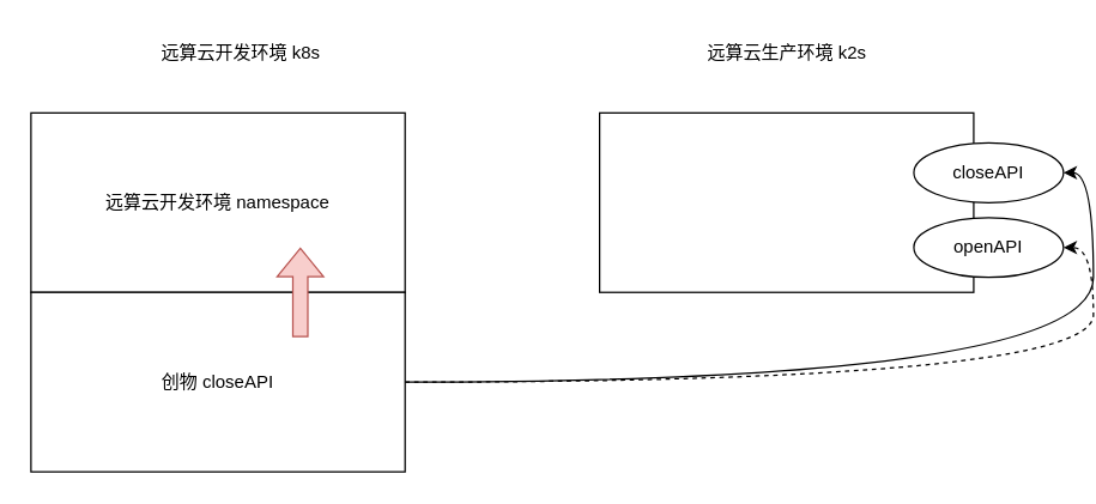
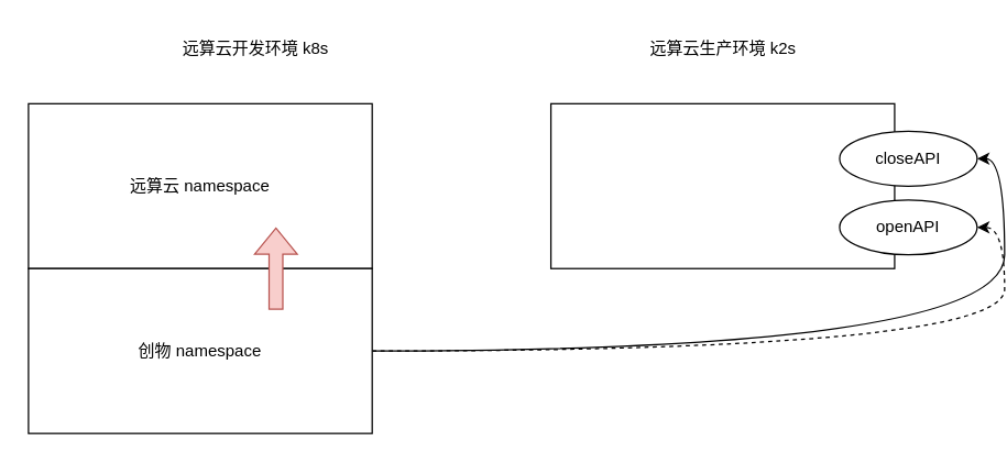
  <mxCell id="0" />
  <mxCell id="1" parent="0" />
- <mxCell id="2" value="远算云开发环境 namespace" style="rounded=0;whiteSpace=wrap;html=1;" vertex="1" parent="1"><mxGeometry x="20" y="75" width="250" height="120" as="geometry" /></mxCell>
- <mxCell id="3" value="远算云开发环境 k8s" style="text;html=1;align=center;verticalAlign=middle;resizable=0;points=[];autosize=1;strokeColor=none;fillColor=none;" vertex="1" parent="1"><mxGeometry x="95" y="20" width="130" height="30" as="geometry" /></mxCell>
+ <mxCell id="2" value="远算云 namespace" style="rounded=0;whiteSpace=wrap;html=1;" vertex="1" parent="1"><mxGeometry x="20" y="75" width="250" height="120" as="geometry" /></mxCell>
+ <mxCell id="3" value="远算云开发环境 k8s" style="text;html=1;align=center;verticalAlign=middle;resizable=0;points=[];autosize=1;strokeColor=none;fillColor=none;" vertex="1" parent="1"><mxGeometry x="120" y="20" width="130" height="30" as="geometry" /></mxCell>
  <mxCell id="4" style="edgeStyle=orthogonalEdgeStyle;rounded=0;orthogonalLoop=1;jettySize=auto;html=1;entryX=1;entryY=0.5;entryDx=0;entryDy=0;curved=1;dashed=1;" edge="1" parent="1" source="6" target="9"><mxGeometry relative="1" as="geometry" /></mxCell>
  <mxCell id="5" style="edgeStyle=orthogonalEdgeStyle;curved=1;rounded=0;orthogonalLoop=1;jettySize=auto;html=1;entryX=1;entryY=0.5;entryDx=0;entryDy=0;fontColor=#FF0000;" edge="1" parent="1" source="6" target="11"><mxGeometry relative="1" as="geometry" /></mxCell>
- <mxCell id="6" value="创物 closeAPI" style="rounded=0;whiteSpace=wrap;html=1;" vertex="1" parent="1"><mxGeometry x="20" y="195" width="250" height="120" as="geometry" /></mxCell>
+ <mxCell id="6" value="创物 namespace" style="rounded=0;whiteSpace=wrap;html=1;" vertex="1" parent="1"><mxGeometry x="20" y="195" width="250" height="120" as="geometry" /></mxCell>
  <mxCell id="7" value="" style="rounded=0;whiteSpace=wrap;html=1;" vertex="1" parent="1"><mxGeometry x="400" y="75" width="250" height="120" as="geometry" /></mxCell>
  <mxCell id="8" value="远算云生产环境 k2s" style="text;html=1;align=center;verticalAlign=middle;resizable=0;points=[];autosize=1;strokeColor=none;fillColor=none;" vertex="1" parent="1"><mxGeometry x="460" y="20" width="130" height="30" as="geometry" /></mxCell>
  <mxCell id="9" value="openAPI" style="ellipse;whiteSpace=wrap;html=1;align=center;newEdgeStyle={&quot;edgeStyle&quot;:&quot;entityRelationEdgeStyle&quot;,&quot;startArrow&quot;:&quot;none&quot;,&quot;endArrow&quot;:&quot;none&quot;,&quot;segment&quot;:10,&quot;curved&quot;:1,&quot;sourcePerimeterSpacing&quot;:0,&quot;targetPerimeterSpacing&quot;:0};treeFolding=1;treeMoving=1;" vertex="1" parent="1"><mxGeometry x="610" y="145" width="100" height="40" as="geometry" /></mxCell>
  <mxCell id="10" value="" style="shape=flexArrow;endArrow=classic;html=1;rounded=0;curved=1;fillColor=#f8cecc;strokeColor=#b85450;" edge="1" parent="1"><mxGeometry width="50" height="50" relative="1" as="geometry"><mxPoint x="200" y="225" as="sourcePoint" /><mxPoint x="200" y="165" as="targetPoint" /></mxGeometry></mxCell>
  <mxCell id="11" value="closeAPI" style="ellipse;whiteSpace=wrap;html=1;align=center;newEdgeStyle={&quot;edgeStyle&quot;:&quot;entityRelationEdgeStyle&quot;,&quot;startArrow&quot;:&quot;none&quot;,&quot;endArrow&quot;:&quot;none&quot;,&quot;segment&quot;:10,&quot;curved&quot;:1,&quot;sourcePerimeterSpacing&quot;:0,&quot;targetPerimeterSpacing&quot;:0};treeFolding=1;treeMoving=1;" vertex="1" parent="1"><mxGeometry x="610" y="95" width="100" height="40" as="geometry" /></mxCell>
